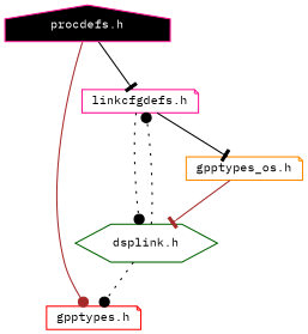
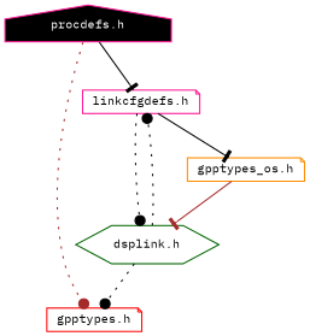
  digraph {
    fontname="IBM Plex Mono"
    rankdir=TB
    node [color=deeppink fillcolor=white fontname="IBM Plex Mono" fontsize=10 shape=note style=filled]
    edge [arrowhead=dot color=black fontname="IBM Plex Mono" fontsize=10 labelfontname=Helvetica labelfontsize=10 style=dotted]
    n1 [fillcolor=black fontcolor=white height=0.2 label="procdefs.h" shape=house width=0.4]
    n2 [color=red height=0.2 label="gpptypes.h" width=0.4]
    n3 [height=0.2 label="linkcfgdefs.h" width=0.4]
    n4 [color=darkgreen height=0.2 label="dsplink.h" shape=hexagon width=0.4]
    n5 [color=darkorange height=0.2 label="gpptypes_os.h" width=0.4]
-   n1 -> n2 [color=brown style=solid]
+   n1 -> n2 [color=brown]
    n1 -> n3 [arrowhead=tee style=solid]
    n3 -> n4
    n3 -> n5 [arrowhead=tee style=solid]
    n4 -> n2
    n4 -> n3
    n5 -> n4 [arrowhead=tee color=brown style=solid]
  }
